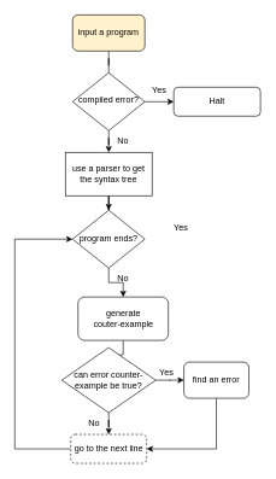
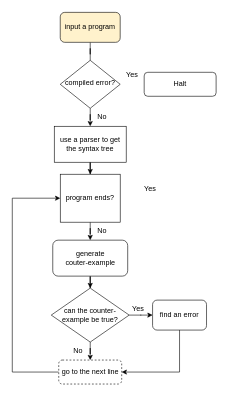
  <mxCell id="0" />
  <mxCell id="1" parent="0" />
  <mxCell id="2" style="edgeStyle=orthogonalEdgeStyle;rounded=0;orthogonalLoop=1;jettySize=auto;html=1;" edge="1" parent="1" source="4" target="7"><mxGeometry relative="1" as="geometry" /></mxCell>
- <mxCell id="3" style="edgeStyle=orthogonalEdgeStyle;rounded=0;orthogonalLoop=1;jettySize=auto;html=1;entryX=0;entryY=0.5;entryDx=0;entryDy=0;" edge="1" parent="1" source="4" target="5"><mxGeometry relative="1" as="geometry" /></mxCell>
  <mxCell id="4" value="compiled error?" style="rhombus;whiteSpace=wrap;html=1;shadow=0;fontFamily=Helvetica;fontSize=12;align=center;strokeWidth=1;spacing=6;spacingTop=-4;" parent="1" vertex="1"><mxGeometry x="100" y="100" width="100" height="80" as="geometry" /></mxCell>
  <mxCell id="5" value="Halt" style="rounded=1;whiteSpace=wrap;html=1;fontSize=12;glass=0;strokeWidth=1;shadow=0;" parent="1" vertex="1"><mxGeometry x="240" y="120" width="120" height="40" as="geometry" /></mxCell>
  <mxCell id="6" style="edgeStyle=orthogonalEdgeStyle;rounded=0;orthogonalLoop=1;jettySize=auto;html=1;" edge="1" parent="1" source="7" target="15"><mxGeometry relative="1" as="geometry" /></mxCell>
  <mxCell id="7" value="use a parser to get the syntax tree" style="whiteSpace=wrap;html=1;rounded=0;" vertex="1" parent="1"><mxGeometry x="90" y="210" width="120" height="60" as="geometry" /></mxCell>
  <mxCell id="8" value="" style="edgeStyle=orthogonalEdgeStyle;rounded=0;orthogonalLoop=1;jettySize=auto;html=1;" edge="1" parent="1" source="9" target="20"><mxGeometry relative="1" as="geometry" /></mxCell>
- <mxCell id="9" value="generate &lt;br&gt;couter-example" style="rounded=1;whiteSpace=wrap;html=1;" vertex="1" parent="1"><mxGeometry x="107.5" y="410" width="125" height="60" as="geometry" /></mxCell>
+ <mxCell id="9" value="generate &lt;br&gt;couter-example" style="rounded=1;whiteSpace=wrap;html=1;" vertex="1" parent="1"><mxGeometry x="87.5" y="400" width="125" height="60" as="geometry" /></mxCell>
  <mxCell id="10" style="edgeStyle=orthogonalEdgeStyle;rounded=0;orthogonalLoop=1;jettySize=auto;html=1;endArrow=none;" edge="1" parent="1" source="11" target="4"><mxGeometry relative="1" as="geometry" /></mxCell>
  <mxCell id="11" value="input a program" style="rounded=1;whiteSpace=wrap;html=1;fillColor=#fff2cc;" vertex="1" parent="1"><mxGeometry x="100" y="20" width="100" height="50" as="geometry" /></mxCell>
  <mxCell id="12" value="No" style="text;html=1;strokeColor=none;fillColor=none;align=center;verticalAlign=middle;whiteSpace=wrap;rounded=0;" vertex="1" parent="1"><mxGeometry x="140" y="180" width="60" height="30" as="geometry" /></mxCell>
  <mxCell id="13" value="Yes" style="text;html=1;strokeColor=none;fillColor=none;align=center;verticalAlign=middle;whiteSpace=wrap;rounded=0;" vertex="1" parent="1"><mxGeometry x="190" y="110" width="60" height="30" as="geometry" /></mxCell>
  <mxCell id="14" style="edgeStyle=orthogonalEdgeStyle;rounded=0;orthogonalLoop=1;jettySize=auto;html=1;entryX=0.5;entryY=0;entryDx=0;entryDy=0;" edge="1" parent="1" source="15" target="9"><mxGeometry relative="1" as="geometry" /></mxCell>
- <mxCell id="15" value="program ends?" style="rhombus;whiteSpace=wrap;html=1;" vertex="1" parent="1"><mxGeometry x="100" y="290" width="100" height="80" as="geometry" /></mxCell>
+ <mxCell id="15" value="program ends?" style="whiteSpace=wrap;html=1;rounded=0;" vertex="1" parent="1"><mxGeometry x="100" y="290" width="100" height="80" as="geometry" /></mxCell>
  <mxCell id="16" value="Yes" style="text;html=1;strokeColor=none;fillColor=none;align=center;verticalAlign=middle;whiteSpace=wrap;rounded=0;" vertex="1" parent="1"><mxGeometry x="220" y="300" width="60" height="30" as="geometry" /></mxCell>
  <mxCell id="17" value="No" style="text;html=1;strokeColor=none;fillColor=none;align=center;verticalAlign=middle;whiteSpace=wrap;rounded=0;" vertex="1" parent="1"><mxGeometry x="140" y="370" width="60" height="30" as="geometry" /></mxCell>
  <mxCell id="18" value="" style="edgeStyle=orthogonalEdgeStyle;rounded=0;orthogonalLoop=1;jettySize=auto;html=1;" edge="1" parent="1" source="20" target="23"><mxGeometry relative="1" as="geometry" /></mxCell>
  <mxCell id="19" style="edgeStyle=orthogonalEdgeStyle;rounded=0;orthogonalLoop=1;jettySize=auto;html=1;entryX=0.5;entryY=0;entryDx=0;entryDy=0;" edge="1" parent="1" source="20" target="26"><mxGeometry relative="1" as="geometry" /></mxCell>
- <mxCell id="20" value="can error counter-example be true?" style="rhombus;whiteSpace=wrap;html=1;" vertex="1" parent="1"><mxGeometry x="85" y="480" width="130" height="90" as="geometry" /></mxCell>
+ <mxCell id="20" value="can the counter-example be true?" style="rhombus;whiteSpace=wrap;html=1;" vertex="1" parent="1"><mxGeometry x="85" y="480" width="130" height="90" as="geometry" /></mxCell>
  <mxCell id="21" value="No" style="text;html=1;strokeColor=none;fillColor=none;align=center;verticalAlign=middle;whiteSpace=wrap;rounded=0;" vertex="1" parent="1"><mxGeometry x="100" y="570" width="60" height="30" as="geometry" /></mxCell>
  <mxCell id="22" style="edgeStyle=orthogonalEdgeStyle;rounded=0;orthogonalLoop=1;jettySize=auto;html=1;entryX=1;entryY=0.5;entryDx=0;entryDy=0;" edge="1" parent="1" source="23" target="26"><mxGeometry relative="1" as="geometry"><Array as="points"><mxPoint x="299" y="620" /></Array></mxGeometry></mxCell>
  <mxCell id="23" value="find an error" style="rounded=1;whiteSpace=wrap;html=1;" vertex="1" parent="1"><mxGeometry x="254" y="500" width="90" height="50" as="geometry" /></mxCell>
  <mxCell id="24" value="Yes" style="text;html=1;strokeColor=none;fillColor=none;align=center;verticalAlign=middle;whiteSpace=wrap;rounded=0;" vertex="1" parent="1"><mxGeometry x="200" y="500" width="60" height="30" as="geometry" /></mxCell>
  <mxCell id="25" style="edgeStyle=orthogonalEdgeStyle;rounded=0;orthogonalLoop=1;jettySize=auto;html=1;entryX=0;entryY=0.5;entryDx=0;entryDy=0;" edge="1" parent="1" source="26" target="15"><mxGeometry relative="1" as="geometry"><Array as="points"><mxPoint x="20" y="620" /><mxPoint x="20" y="330" /></Array></mxGeometry></mxCell>
  <mxCell id="26" value="go to the next line" style="rounded=1;whiteSpace=wrap;html=1;dashed=1;" vertex="1" parent="1"><mxGeometry x="97.5" y="600" width="105" height="40" as="geometry" /></mxCell>
